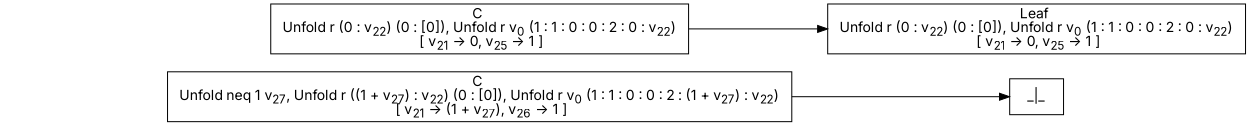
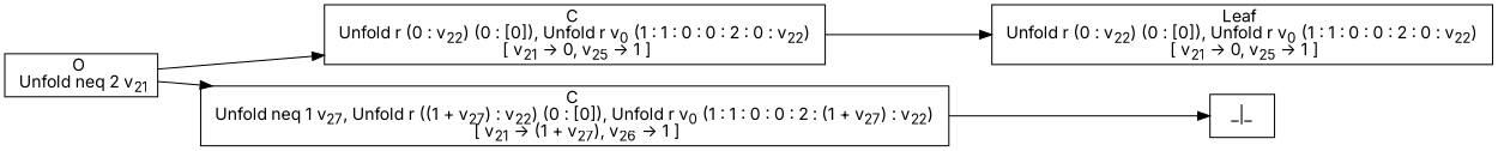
  digraph {
    rankdir=LR
    fontname=Inter
    node [fillcolor=white shape=box style=filled fontname=Inter]
    edge [fontname=Inter]
+   n1 [label=<O <BR/> Unfold neq 2 v<SUB>21</SUB>>]
    n2 [label=<C <BR/> Unfold r (0 : v<SUB>22</SUB>) (0 : [0]), Unfold r v<SUB>0</SUB> (1 : 1 : 0 : 0 : 2 : 0 : v<SUB>22</SUB>) <BR/>  [ v<SUB>21</SUB> &rarr; 0, v<SUB>25</SUB> &rarr; 1 ] >]
    n3 [label=<C <BR/> Unfold neq 1 v<SUB>27</SUB>, Unfold r ((1 + v<SUB>27</SUB>) : v<SUB>22</SUB>) (0 : [0]), Unfold r v<SUB>0</SUB> (1 : 1 : 0 : 0 : 2 : (1 + v<SUB>27</SUB>) : v<SUB>22</SUB>) <BR/>  [ v<SUB>21</SUB> &rarr; (1 + v<SUB>27</SUB>), v<SUB>26</SUB> &rarr; 1 ] >]
    n4 [label=<Leaf <BR/> Unfold r (0 : v<SUB>22</SUB>) (0 : [0]), Unfold r v<SUB>0</SUB> (1 : 1 : 0 : 0 : 2 : 0 : v<SUB>22</SUB>) <BR/>  [ v<SUB>21</SUB> &rarr; 0, v<SUB>25</SUB> &rarr; 1 ] >]
    n5 [label=<_|_>]
+   n1 -> n2
+   n1 -> n3
    n2 -> n4
    n3 -> n5
  }
